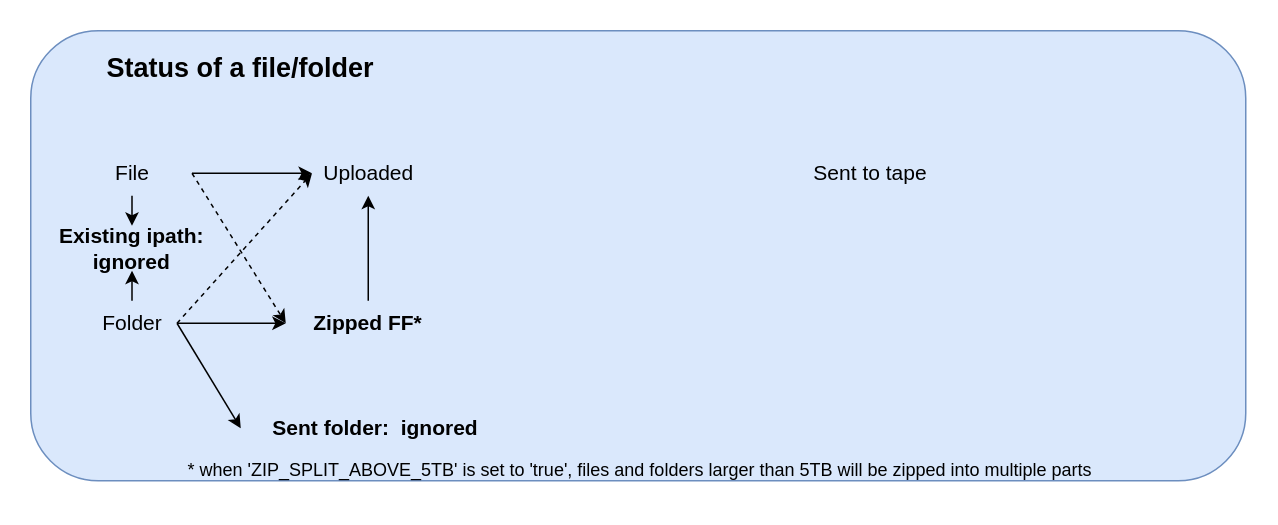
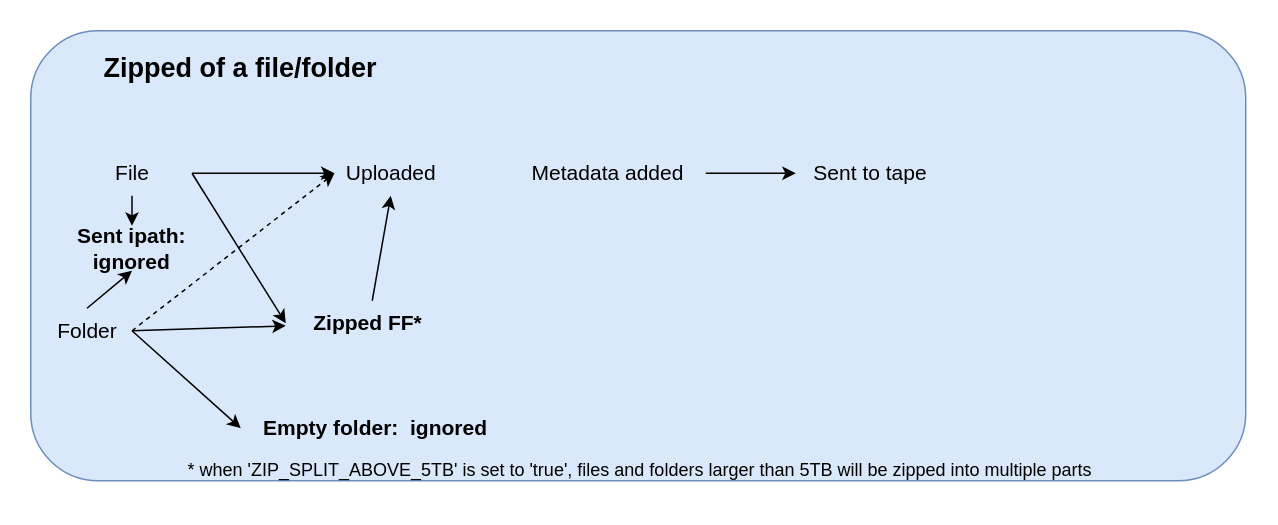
  <mxCell id="0" />
  <mxCell id="1" parent="0" />
  <mxCell id="2" value="" style="rounded=1;whiteSpace=wrap;html=1;fontSize=14;fillColor=#dae8fc;strokeColor=#6c8ebf;" parent="1" vertex="1"><mxGeometry x="20" y="20" width="810" height="300" as="geometry" /></mxCell>
- <mxCell id="3" value="&lt;font size=&quot;1&quot; style=&quot;&quot;&gt;&lt;b style=&quot;font-size: 18px;&quot;&gt;Status of a file/folder&lt;/b&gt;&lt;/font&gt;" style="text;html=1;align=center;verticalAlign=middle;whiteSpace=wrap;rounded=0;fontSize=17;" parent="1" vertex="1"><mxGeometry x="60" y="30" width="200" height="30" as="geometry" /></mxCell>
- <mxCell id="4" value="Sent folder:&amp;nbsp; ignored" style="text;html=1;align=center;verticalAlign=middle;whiteSpace=wrap;rounded=0;fontSize=14;fontStyle=1" parent="1" vertex="1"><mxGeometry x="160" y="270" width="180" height="30" as="geometry" /></mxCell>
+ <mxCell id="3" value="&lt;font size=&quot;1&quot; style=&quot;&quot;&gt;&lt;b style=&quot;font-size: 18px;&quot;&gt;Zipped of a file/folder&lt;/b&gt;&lt;/font&gt;" style="text;html=1;align=center;verticalAlign=middle;whiteSpace=wrap;rounded=0;fontSize=17;" parent="1" vertex="1"><mxGeometry x="60" y="30" width="200" height="30" as="geometry" /></mxCell>
+ <mxCell id="4" value="Empty folder:&amp;nbsp; ignored" style="text;html=1;align=center;verticalAlign=middle;whiteSpace=wrap;rounded=0;fontSize=14;fontStyle=1" parent="1" vertex="1"><mxGeometry x="160" y="270" width="180" height="30" as="geometry" /></mxCell>
  <mxCell id="5" value="File" style="text;html=1;align=center;verticalAlign=middle;whiteSpace=wrap;rounded=0;fontSize=14;" parent="1" vertex="1"><mxGeometry x="47.5" y="100" width="80" height="30" as="geometry" /></mxCell>
- <mxCell id="6" value="Uploaded" style="text;html=1;align=center;verticalAlign=middle;whiteSpace=wrap;rounded=0;fontSize=14;" parent="1" vertex="1"><mxGeometry x="207.5" y="100" width="75" height="30" as="geometry" /></mxCell>
- <mxCell id="7" value="Folder" style="text;html=1;align=center;verticalAlign=middle;whiteSpace=wrap;rounded=0;fontSize=14;" parent="1" vertex="1"><mxGeometry x="57.5" y="200" width="60" height="30" as="geometry" /></mxCell>
+ <mxCell id="6" value="Uploaded" style="text;html=1;align=center;verticalAlign=middle;whiteSpace=wrap;rounded=0;fontSize=14;" parent="1" vertex="1"><mxGeometry x="222.5" y="100" width="75" height="30" as="geometry" /></mxCell>
+ <mxCell id="7" value="Folder" style="text;html=1;align=center;verticalAlign=middle;whiteSpace=wrap;rounded=0;fontSize=14;" parent="1" vertex="1"><mxGeometry x="27.5" y="205" width="60" height="30" as="geometry" /></mxCell>
  <mxCell id="8" value="" style="endArrow=classic;html=1;rounded=0;exitX=1;exitY=0.5;exitDx=0;exitDy=0;entryX=0;entryY=0.5;entryDx=0;entryDy=0;fontSize=14;" parent="1" source="7" target="4" edge="1"><mxGeometry width="50" height="50" relative="1" as="geometry"><mxPoint x="180" y="430" as="sourcePoint" /><mxPoint x="230" y="380" as="targetPoint" /></mxGeometry></mxCell>
  <mxCell id="9" value="" style="endArrow=classic;html=1;rounded=0;exitX=1;exitY=0.5;exitDx=0;exitDy=0;entryX=0;entryY=0.5;entryDx=0;entryDy=0;fontSize=14;" parent="1" source="5" target="6" edge="1"><mxGeometry width="50" height="50" relative="1" as="geometry"><mxPoint x="220" y="200" as="sourcePoint" /><mxPoint x="270" y="150" as="targetPoint" /></mxGeometry></mxCell>
+ <mxCell id="10" value="&lt;div style=&quot;font-size: 14px; line-height: 19px; white-space: pre;&quot;&gt;&lt;font face=&quot;Helvetica&quot;&gt;Metadata added&lt;/font&gt;&lt;/div&gt;" style="text;html=1;align=center;verticalAlign=middle;whiteSpace=wrap;rounded=0;fontSize=14;" parent="1" vertex="1"><mxGeometry x="340" y="100" width="130" height="30" as="geometry" /></mxCell>
  <mxCell id="11" value="&lt;div style=&quot;font-size: 14px; line-height: 19px; white-space: pre;&quot;&gt;&lt;font face=&quot;Helvetica&quot;&gt;Sent to tape&lt;/font&gt;&lt;/div&gt;" style="text;html=1;align=center;verticalAlign=middle;whiteSpace=wrap;rounded=0;fontSize=14;" parent="1" vertex="1"><mxGeometry x="530" y="100" width="100" height="30" as="geometry" /></mxCell>
  <mxCell id="12" value="&lt;div style=&quot;font-size: 14px; line-height: 19px; white-space: pre;&quot;&gt;&lt;font face=&quot;Helvetica&quot;&gt;Zipped FF*&lt;/font&gt;&lt;/div&gt;" style="text;html=1;align=center;verticalAlign=middle;whiteSpace=wrap;rounded=0;fontSize=14;fontStyle=1" parent="1" vertex="1"><mxGeometry x="190" y="200" width="110" height="30" as="geometry" /></mxCell>
  <mxCell id="13" value="" style="endArrow=classic;html=1;rounded=0;exitX=1;exitY=0.5;exitDx=0;exitDy=0;fontSize=14;" parent="1" source="7" target="12" edge="1"><mxGeometry width="50" height="50" relative="1" as="geometry"><mxPoint x="200" y="200" as="sourcePoint" /><mxPoint x="150" y="195" as="targetPoint" /></mxGeometry></mxCell>
  <mxCell id="14" value="" style="endArrow=classic;html=1;rounded=0;exitX=1;exitY=0.5;exitDx=0;exitDy=0;entryX=0;entryY=0.5;entryDx=0;entryDy=0;fontSize=14;dashed=1;" parent="1" source="7" target="6" edge="1"><mxGeometry width="50" height="50" relative="1" as="geometry"><mxPoint x="250" y="0" as="sourcePoint" /><mxPoint x="300" y="-50" as="targetPoint" /></mxGeometry></mxCell>
  <mxCell id="15" value="" style="endArrow=classic;html=1;rounded=0;entryX=0.5;entryY=1;entryDx=0;entryDy=0;fontSize=14;" parent="1" source="12" target="6" edge="1"><mxGeometry width="50" height="50" relative="1" as="geometry"><mxPoint x="150" y="-30" as="sourcePoint" /><mxPoint x="200" y="-80" as="targetPoint" /></mxGeometry></mxCell>
- <mxCell id="17" value="Existing ipath: ignored" style="text;html=1;align=center;verticalAlign=middle;whiteSpace=wrap;rounded=0;fontSize=14;fontStyle=1" vertex="1" parent="1"><mxGeometry x="30" y="150" width="115" height="30" as="geometry" /></mxCell>
+ <mxCell id="16" value="" style="endArrow=classic;html=1;rounded=0;exitX=1;exitY=0.5;exitDx=0;exitDy=0;fontSize=14;" parent="1" source="10" target="11" edge="1"><mxGeometry width="50" height="50" relative="1" as="geometry"><mxPoint x="530" y="-30" as="sourcePoint" /><mxPoint x="580" y="-80" as="targetPoint" /></mxGeometry></mxCell>
+ <mxCell id="17" value="Sent ipath: ignored" style="text;html=1;align=center;verticalAlign=middle;whiteSpace=wrap;rounded=0;fontSize=14;fontStyle=1" vertex="1" parent="1"><mxGeometry x="30" y="150" width="115" height="30" as="geometry" /></mxCell>
  <mxCell id="18" value="" style="endArrow=classic;html=1;rounded=0;exitX=0.5;exitY=0;exitDx=0;exitDy=0;entryX=0.5;entryY=1;entryDx=0;entryDy=0;" edge="1" parent="1" source="7" target="17"><mxGeometry width="50" height="50" relative="1" as="geometry"><mxPoint x="420" y="110" as="sourcePoint" /><mxPoint x="470" y="60" as="targetPoint" /></mxGeometry></mxCell>
  <mxCell id="19" value="" style="endArrow=classic;html=1;rounded=0;exitX=0.5;exitY=1;exitDx=0;exitDy=0;entryX=0.5;entryY=0;entryDx=0;entryDy=0;" edge="1" parent="1" source="5" target="17"><mxGeometry width="50" height="50" relative="1" as="geometry"><mxPoint x="120" y="205" as="sourcePoint" /><mxPoint x="203" y="85" as="targetPoint" /></mxGeometry></mxCell>
  <mxCell id="20" value="* when 'ZIP_SPLIT_ABOVE_5TB' is set to 'true', files and folders larger than 5TB will be zipped into multiple parts&amp;nbsp;" style="text;html=1;align=center;verticalAlign=middle;whiteSpace=wrap;rounded=0;" vertex="1" parent="1"><mxGeometry x="117.5" y="298" width="620" height="30" as="geometry" /></mxCell>
- <mxCell id="21" value="" style="endArrow=classic;html=1;rounded=0;exitX=1;exitY=0.5;exitDx=0;exitDy=0;entryX=0;entryY=0.5;entryDx=0;entryDy=0;dashed=1;" edge="1" parent="1" source="5" target="12"><mxGeometry width="50" height="50" relative="1" as="geometry"><mxPoint x="180" y="-50" as="sourcePoint" /><mxPoint x="230" y="-100" as="targetPoint" /></mxGeometry></mxCell>
+ <mxCell id="21" value="" style="endArrow=classic;html=1;rounded=0;exitX=1;exitY=0.5;exitDx=0;exitDy=0;entryX=0;entryY=0.5;entryDx=0;entryDy=0;" edge="1" parent="1" source="5" target="12"><mxGeometry width="50" height="50" relative="1" as="geometry"><mxPoint x="180" y="-50" as="sourcePoint" /><mxPoint x="230" y="-100" as="targetPoint" /></mxGeometry></mxCell>
